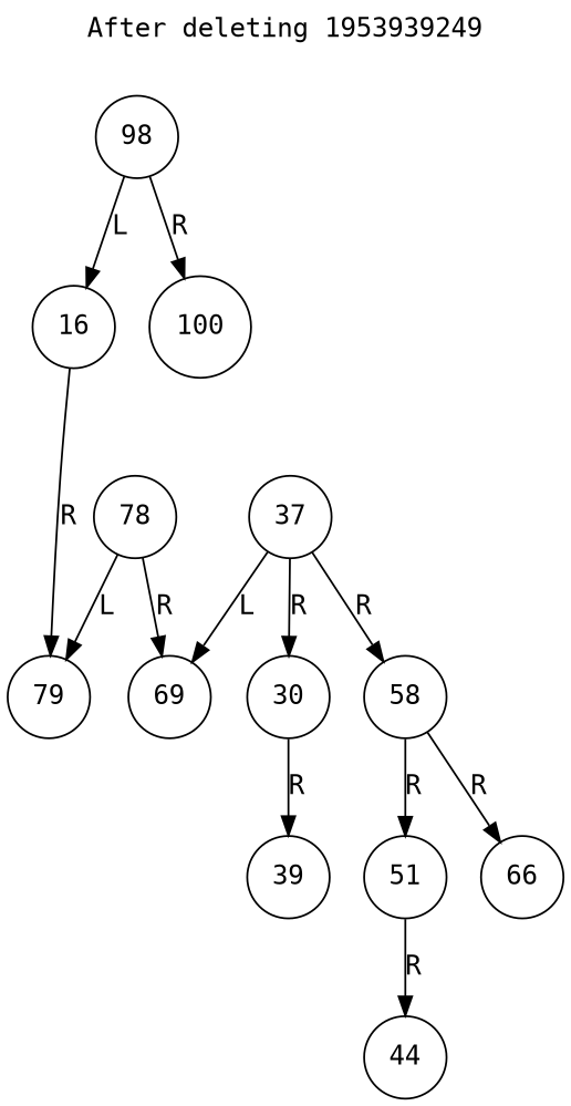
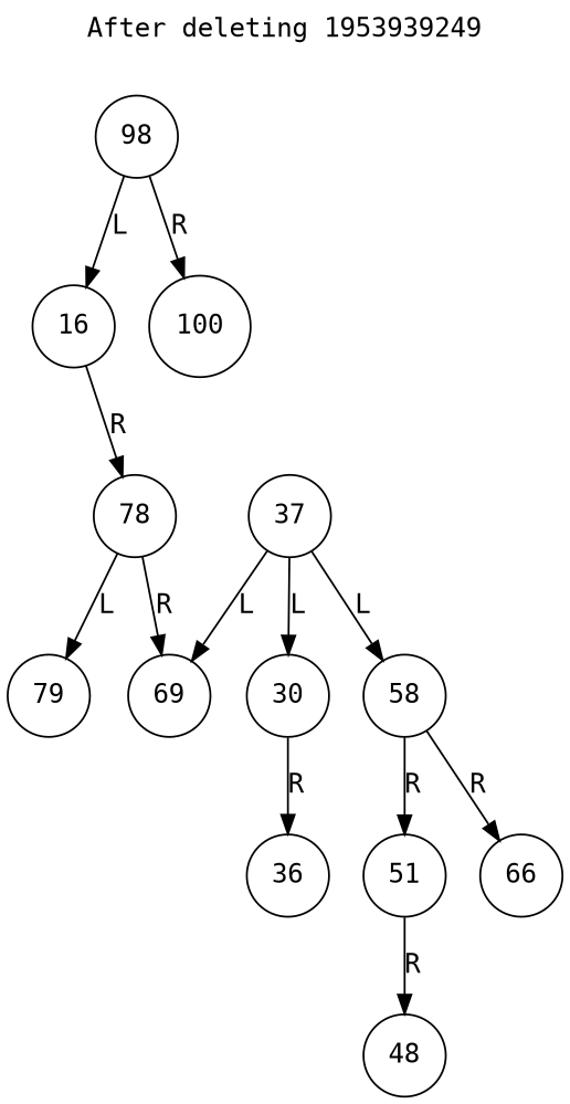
  digraph {
    fontname="DejaVu Sans Mono"
    label="After deleting 1953939249"
    labelloc=t
    node [fontname="DejaVu Sans Mono" shape=circle]
    edge [fontname="DejaVu Sans Mono"]
    98
    16
    100
    78
    69
    79
    37
    30
    58
-   36 [label=39]
+   36
    51
    66
-   44
+   44 [label=48]
    98 -> 16 [label=L]
    98 -> 100 [label=R]
-   16 -> 79 [label=R]
+   16 -> 78 [label=R]
    78 -> 69 [label=R]
    78 -> 79 [label=L]
    37 -> 69 [label=L]
-   37 -> 30 [label=R]
-   37 -> 58 [label=R]
+   37 -> 30 [label=L]
+   37 -> 58 [label=L]
    30 -> 36 [label=R]
    58 -> 51 [label=R]
    58 -> 66 [label=R]
    51 -> 44 [label=R]
  }
